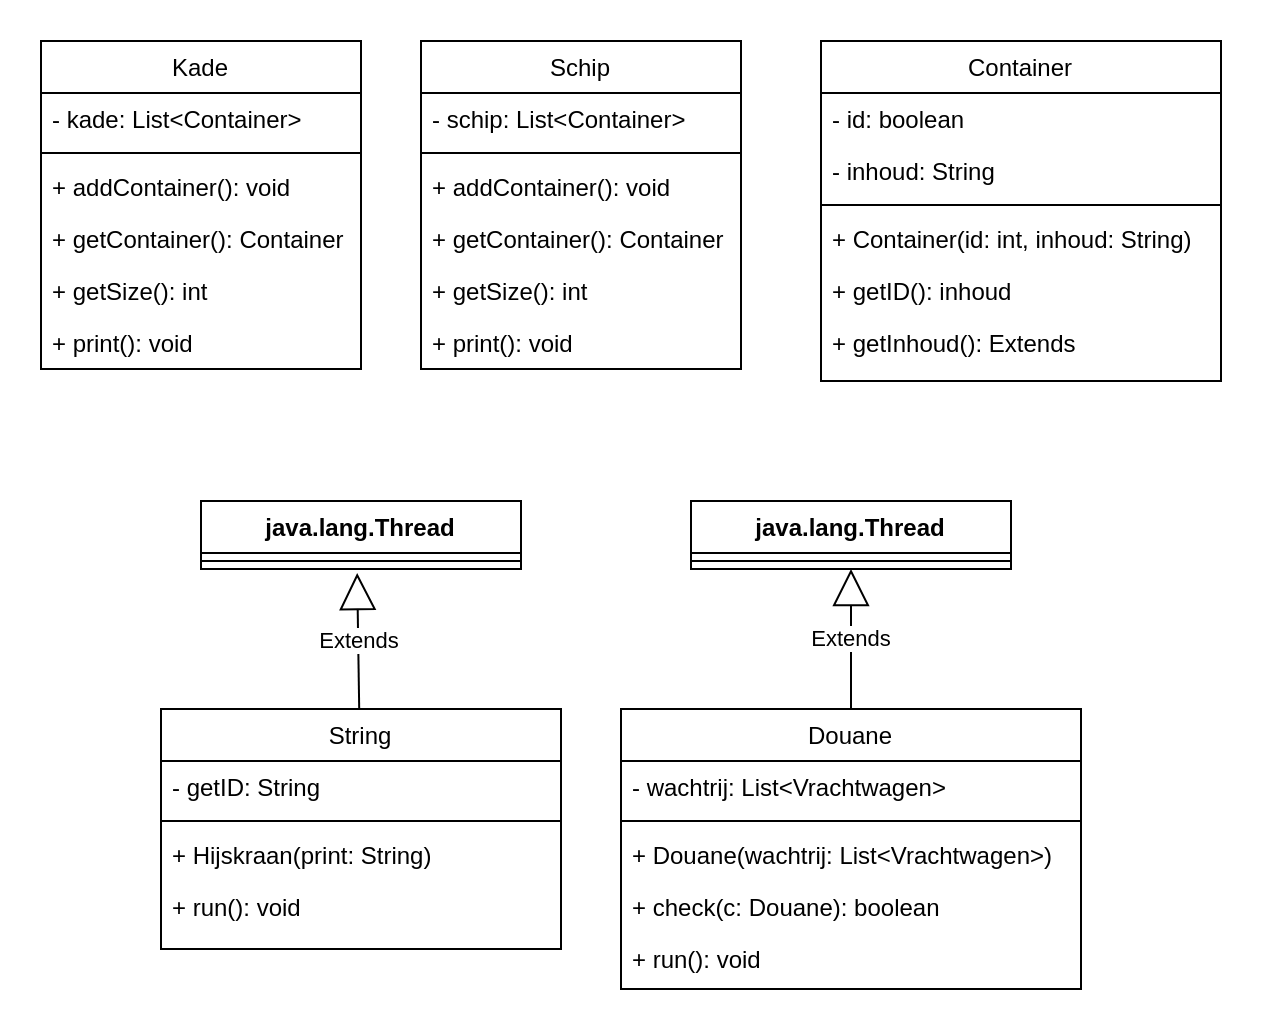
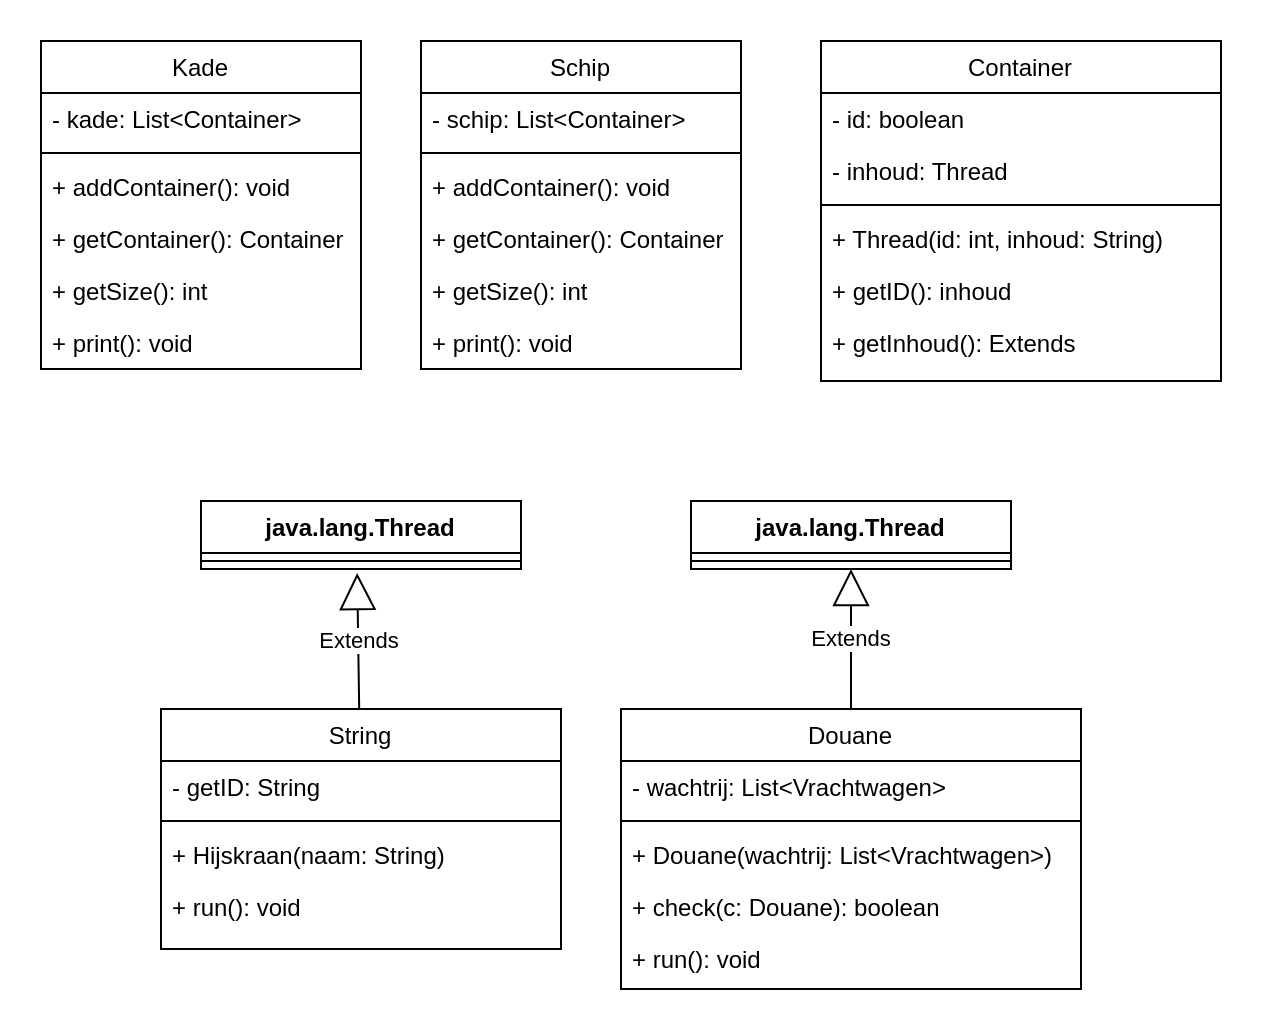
  <mxCell id="0" />
  <mxCell id="1" parent="0" />
  <mxCell id="2" value="Kade" style="swimlane;fontStyle=0;align=center;verticalAlign=top;childLayout=stackLayout;horizontal=1;startSize=26;horizontalStack=0;resizeParent=1;resizeLast=0;collapsible=1;marginBottom=0;rounded=0;shadow=0;strokeWidth=1;" parent="1" vertex="1"><mxGeometry x="20" y="20" width="160" height="164" as="geometry"><mxRectangle x="230" y="140" width="160" height="26" as="alternateBounds" /></mxGeometry></mxCell>
  <mxCell id="3" value="- kade: List&lt;Container&gt;" style="text;align=left;verticalAlign=top;spacingLeft=4;spacingRight=4;overflow=hidden;rotatable=0;points=[[0,0.5],[1,0.5]];portConstraint=eastwest;" parent="2" vertex="1"><mxGeometry y="26" width="160" height="26" as="geometry" /></mxCell>
  <mxCell id="4" value="" style="line;html=1;strokeWidth=1;align=left;verticalAlign=middle;spacingTop=-1;spacingLeft=3;spacingRight=3;rotatable=0;labelPosition=right;points=[];portConstraint=eastwest;" parent="2" vertex="1"><mxGeometry y="52" width="160" height="8" as="geometry" /></mxCell>
  <mxCell id="5" value="+ addContainer(): void" style="text;align=left;verticalAlign=top;spacingLeft=4;spacingRight=4;overflow=hidden;rotatable=0;points=[[0,0.5],[1,0.5]];portConstraint=eastwest;" vertex="1" parent="2"><mxGeometry y="60" width="160" height="26" as="geometry" /></mxCell>
  <mxCell id="6" value="+ getContainer(): Container" style="text;align=left;verticalAlign=top;spacingLeft=4;spacingRight=4;overflow=hidden;rotatable=0;points=[[0,0.5],[1,0.5]];portConstraint=eastwest;" parent="2" vertex="1"><mxGeometry y="86" width="160" height="26" as="geometry" /></mxCell>
  <mxCell id="7" value="+ getSize(): int&#10;" style="text;align=left;verticalAlign=top;spacingLeft=4;spacingRight=4;overflow=hidden;rotatable=0;points=[[0,0.5],[1,0.5]];portConstraint=eastwest;" vertex="1" parent="2"><mxGeometry y="112" width="160" height="26" as="geometry" /></mxCell>
  <mxCell id="8" value="+ print(): void&#10;" style="text;align=left;verticalAlign=top;spacingLeft=4;spacingRight=4;overflow=hidden;rotatable=0;points=[[0,0.5],[1,0.5]];portConstraint=eastwest;" vertex="1" parent="2"><mxGeometry y="138" width="160" height="26" as="geometry" /></mxCell>
  <mxCell id="9" value="Schip" style="swimlane;fontStyle=0;align=center;verticalAlign=top;childLayout=stackLayout;horizontal=1;startSize=26;horizontalStack=0;resizeParent=1;resizeLast=0;collapsible=1;marginBottom=0;rounded=0;shadow=0;strokeWidth=1;" vertex="1" parent="1"><mxGeometry x="210" y="20" width="160" height="164" as="geometry"><mxRectangle x="230" y="140" width="160" height="26" as="alternateBounds" /></mxGeometry></mxCell>
  <mxCell id="10" value="- schip: List&lt;Container&gt;" style="text;align=left;verticalAlign=top;spacingLeft=4;spacingRight=4;overflow=hidden;rotatable=0;points=[[0,0.5],[1,0.5]];portConstraint=eastwest;" vertex="1" parent="9"><mxGeometry y="26" width="160" height="26" as="geometry" /></mxCell>
  <mxCell id="11" value="" style="line;html=1;strokeWidth=1;align=left;verticalAlign=middle;spacingTop=-1;spacingLeft=3;spacingRight=3;rotatable=0;labelPosition=right;points=[];portConstraint=eastwest;" vertex="1" parent="9"><mxGeometry y="52" width="160" height="8" as="geometry" /></mxCell>
  <mxCell id="12" value="+ addContainer(): void" style="text;align=left;verticalAlign=top;spacingLeft=4;spacingRight=4;overflow=hidden;rotatable=0;points=[[0,0.5],[1,0.5]];portConstraint=eastwest;" vertex="1" parent="9"><mxGeometry y="60" width="160" height="26" as="geometry" /></mxCell>
  <mxCell id="13" value="+ getContainer(): Container" style="text;align=left;verticalAlign=top;spacingLeft=4;spacingRight=4;overflow=hidden;rotatable=0;points=[[0,0.5],[1,0.5]];portConstraint=eastwest;" vertex="1" parent="9"><mxGeometry y="86" width="160" height="26" as="geometry" /></mxCell>
  <mxCell id="14" value="+ getSize(): int&#10;" style="text;align=left;verticalAlign=top;spacingLeft=4;spacingRight=4;overflow=hidden;rotatable=0;points=[[0,0.5],[1,0.5]];portConstraint=eastwest;" vertex="1" parent="9"><mxGeometry y="112" width="160" height="26" as="geometry" /></mxCell>
  <mxCell id="15" value="+ print(): void&#10;" style="text;align=left;verticalAlign=top;spacingLeft=4;spacingRight=4;overflow=hidden;rotatable=0;points=[[0,0.5],[1,0.5]];portConstraint=eastwest;" vertex="1" parent="9"><mxGeometry y="138" width="160" height="26" as="geometry" /></mxCell>
  <mxCell id="16" value="Container" style="swimlane;fontStyle=0;align=center;verticalAlign=top;childLayout=stackLayout;horizontal=1;startSize=26;horizontalStack=0;resizeParent=1;resizeLast=0;collapsible=1;marginBottom=0;rounded=0;shadow=0;strokeWidth=1;" vertex="1" parent="1"><mxGeometry x="410" y="20" width="200" height="170" as="geometry"><mxRectangle x="230" y="140" width="160" height="26" as="alternateBounds" /></mxGeometry></mxCell>
  <mxCell id="17" value="- id: boolean&#10;" style="text;align=left;verticalAlign=top;spacingLeft=4;spacingRight=4;overflow=hidden;rotatable=0;points=[[0,0.5],[1,0.5]];portConstraint=eastwest;" vertex="1" parent="16"><mxGeometry y="26" width="200" height="26" as="geometry" /></mxCell>
- <mxCell id="18" value="- inhoud: String" style="text;align=left;verticalAlign=top;spacingLeft=4;spacingRight=4;overflow=hidden;rotatable=0;points=[[0,0.5],[1,0.5]];portConstraint=eastwest;" vertex="1" parent="16"><mxGeometry y="52" width="200" height="26" as="geometry" /></mxCell>
+ <mxCell id="18" value="- inhoud: Thread" style="text;align=left;verticalAlign=top;spacingLeft=4;spacingRight=4;overflow=hidden;rotatable=0;points=[[0,0.5],[1,0.5]];portConstraint=eastwest;" vertex="1" parent="16"><mxGeometry y="52" width="200" height="26" as="geometry" /></mxCell>
  <mxCell id="19" value="" style="line;html=1;strokeWidth=1;align=left;verticalAlign=middle;spacingTop=-1;spacingLeft=3;spacingRight=3;rotatable=0;labelPosition=right;points=[];portConstraint=eastwest;" vertex="1" parent="16"><mxGeometry y="78" width="200" height="8" as="geometry" /></mxCell>
- <mxCell id="20" value="+ Container(id: int, inhoud: String)" style="text;align=left;verticalAlign=top;spacingLeft=4;spacingRight=4;overflow=hidden;rotatable=0;points=[[0,0.5],[1,0.5]];portConstraint=eastwest;" vertex="1" parent="16"><mxGeometry y="86" width="200" height="26" as="geometry" /></mxCell>
+ <mxCell id="20" value="+ Thread(id: int, inhoud: String)" style="text;align=left;verticalAlign=top;spacingLeft=4;spacingRight=4;overflow=hidden;rotatable=0;points=[[0,0.5],[1,0.5]];portConstraint=eastwest;" vertex="1" parent="16"><mxGeometry y="86" width="200" height="26" as="geometry" /></mxCell>
  <mxCell id="21" value="+ getID(): inhoud&#10;" style="text;align=left;verticalAlign=top;spacingLeft=4;spacingRight=4;overflow=hidden;rotatable=0;points=[[0,0.5],[1,0.5]];portConstraint=eastwest;" vertex="1" parent="16"><mxGeometry y="112" width="200" height="26" as="geometry" /></mxCell>
  <mxCell id="22" value="+ getInhoud(): Extends&#10;" style="text;align=left;verticalAlign=top;spacingLeft=4;spacingRight=4;overflow=hidden;rotatable=0;points=[[0,0.5],[1,0.5]];portConstraint=eastwest;" vertex="1" parent="16"><mxGeometry y="138" width="200" height="26" as="geometry" /></mxCell>
  <mxCell id="23" value="String" style="swimlane;fontStyle=0;align=center;verticalAlign=top;childLayout=stackLayout;horizontal=1;startSize=26;horizontalStack=0;resizeParent=1;resizeLast=0;collapsible=1;marginBottom=0;rounded=0;shadow=0;strokeWidth=1;" vertex="1" parent="1"><mxGeometry x="80" y="354" width="200" height="120" as="geometry"><mxRectangle x="230" y="140" width="160" height="26" as="alternateBounds" /></mxGeometry></mxCell>
  <mxCell id="24" value="- getID: String" style="text;align=left;verticalAlign=top;spacingLeft=4;spacingRight=4;overflow=hidden;rotatable=0;points=[[0,0.5],[1,0.5]];portConstraint=eastwest;" vertex="1" parent="23"><mxGeometry y="26" width="200" height="26" as="geometry" /></mxCell>
  <mxCell id="25" value="" style="line;html=1;strokeWidth=1;align=left;verticalAlign=middle;spacingTop=-1;spacingLeft=3;spacingRight=3;rotatable=0;labelPosition=right;points=[];portConstraint=eastwest;" vertex="1" parent="23"><mxGeometry y="52" width="200" height="8" as="geometry" /></mxCell>
- <mxCell id="26" value="+ Hijskraan(print: String)" style="text;align=left;verticalAlign=top;spacingLeft=4;spacingRight=4;overflow=hidden;rotatable=0;points=[[0,0.5],[1,0.5]];portConstraint=eastwest;" vertex="1" parent="23"><mxGeometry y="60" width="200" height="26" as="geometry" /></mxCell>
+ <mxCell id="26" value="+ Hijskraan(naam: String)" style="text;align=left;verticalAlign=top;spacingLeft=4;spacingRight=4;overflow=hidden;rotatable=0;points=[[0,0.5],[1,0.5]];portConstraint=eastwest;" vertex="1" parent="23"><mxGeometry y="60" width="200" height="26" as="geometry" /></mxCell>
  <mxCell id="27" value="+ run(): void&#10;" style="text;align=left;verticalAlign=top;spacingLeft=4;spacingRight=4;overflow=hidden;rotatable=0;points=[[0,0.5],[1,0.5]];portConstraint=eastwest;" vertex="1" parent="23"><mxGeometry y="86" width="200" height="26" as="geometry" /></mxCell>
  <mxCell id="28" value="Extends" style="endArrow=block;endSize=16;endFill=0;html=1;rounded=0;entryX=0.488;entryY=1.25;entryDx=0;entryDy=0;entryPerimeter=0;" edge="1" parent="1" source="23" target="30"><mxGeometry width="160" relative="1" as="geometry"><mxPoint x="179.5" y="354" as="sourcePoint" /><mxPoint x="180" y="264" as="targetPoint" /></mxGeometry></mxCell>
  <mxCell id="29" value="java.lang.Thread" style="swimlane;fontStyle=1;align=center;verticalAlign=top;childLayout=stackLayout;horizontal=1;startSize=26;horizontalStack=0;resizeParent=1;resizeParentMax=0;resizeLast=0;collapsible=1;marginBottom=0;whiteSpace=wrap;html=1;" vertex="1" parent="1"><mxGeometry x="100" y="250" width="160" height="34" as="geometry" /></mxCell>
  <mxCell id="30" value="" style="line;strokeWidth=1;fillColor=none;align=left;verticalAlign=middle;spacingTop=-1;spacingLeft=3;spacingRight=3;rotatable=0;labelPosition=right;points=[];portConstraint=eastwest;strokeColor=inherit;" vertex="1" parent="29"><mxGeometry y="26" width="160" height="8" as="geometry" /></mxCell>
  <mxCell id="31" value="Douane" style="swimlane;fontStyle=0;align=center;verticalAlign=top;childLayout=stackLayout;horizontal=1;startSize=26;horizontalStack=0;resizeParent=1;resizeLast=0;collapsible=1;marginBottom=0;rounded=0;shadow=0;strokeWidth=1;" vertex="1" parent="1"><mxGeometry x="310" y="354" width="230" height="140" as="geometry"><mxRectangle x="230" y="140" width="160" height="26" as="alternateBounds" /></mxGeometry></mxCell>
  <mxCell id="32" value="- wachtrij: List&lt;Vrachtwagen&gt;&#10;" style="text;align=left;verticalAlign=top;spacingLeft=4;spacingRight=4;overflow=hidden;rotatable=0;points=[[0,0.5],[1,0.5]];portConstraint=eastwest;" vertex="1" parent="31"><mxGeometry y="26" width="230" height="26" as="geometry" /></mxCell>
  <mxCell id="33" value="" style="line;html=1;strokeWidth=1;align=left;verticalAlign=middle;spacingTop=-1;spacingLeft=3;spacingRight=3;rotatable=0;labelPosition=right;points=[];portConstraint=eastwest;" vertex="1" parent="31"><mxGeometry y="52" width="230" height="8" as="geometry" /></mxCell>
  <mxCell id="34" value="+ Douane(wachtrij: List&lt;Vrachtwagen&gt;)" style="text;align=left;verticalAlign=top;spacingLeft=4;spacingRight=4;overflow=hidden;rotatable=0;points=[[0,0.5],[1,0.5]];portConstraint=eastwest;" vertex="1" parent="31"><mxGeometry y="60" width="230" height="26" as="geometry" /></mxCell>
  <mxCell id="35" value="+ check(c: Douane): boolean&#10;" style="text;align=left;verticalAlign=top;spacingLeft=4;spacingRight=4;overflow=hidden;rotatable=0;points=[[0,0.5],[1,0.5]];portConstraint=eastwest;" vertex="1" parent="31"><mxGeometry y="86" width="230" height="26" as="geometry" /></mxCell>
  <mxCell id="36" value="+ run(): void&#10;" style="text;align=left;verticalAlign=top;spacingLeft=4;spacingRight=4;overflow=hidden;rotatable=0;points=[[0,0.5],[1,0.5]];portConstraint=eastwest;" vertex="1" parent="31"><mxGeometry y="112" width="230" height="26" as="geometry" /></mxCell>
  <mxCell id="37" value="java.lang.Thread" style="swimlane;fontStyle=1;align=center;verticalAlign=top;childLayout=stackLayout;horizontal=1;startSize=26;horizontalStack=0;resizeParent=1;resizeParentMax=0;resizeLast=0;collapsible=1;marginBottom=0;whiteSpace=wrap;html=1;" vertex="1" parent="1"><mxGeometry x="345" y="250" width="160" height="34" as="geometry" /></mxCell>
  <mxCell id="38" value="" style="line;strokeWidth=1;fillColor=none;align=left;verticalAlign=middle;spacingTop=-1;spacingLeft=3;spacingRight=3;rotatable=0;labelPosition=right;points=[];portConstraint=eastwest;strokeColor=inherit;" vertex="1" parent="37"><mxGeometry y="26" width="160" height="8" as="geometry" /></mxCell>
  <mxCell id="39" value="Extends" style="endArrow=block;endSize=16;endFill=0;html=1;rounded=0;" edge="1" parent="1" source="31" target="37"><mxGeometry width="160" relative="1" as="geometry"><mxPoint x="425.5" y="352" as="sourcePoint" /><mxPoint x="424.5" y="284" as="targetPoint" /></mxGeometry></mxCell>
